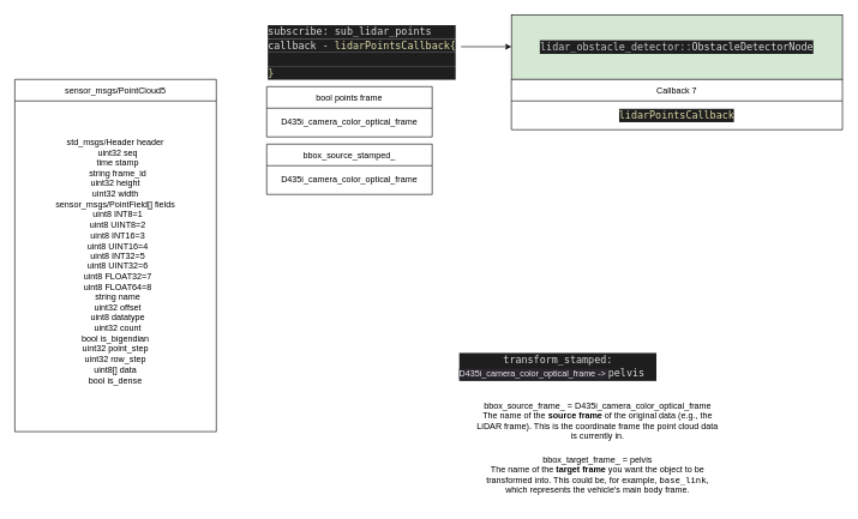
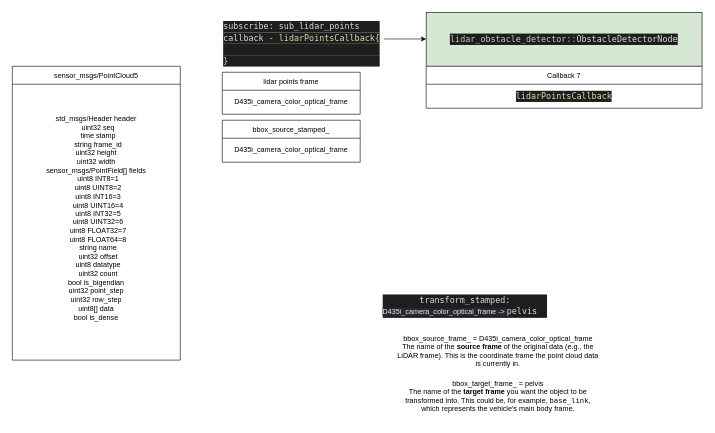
  <mxCell id="0" />
  <mxCell id="1" parent="0" />
  <mxCell id="2" value="&lt;div style=&quot;color: rgb(218, 218, 218); background-color: rgb(30, 30, 30); font-family: &amp;quot;Droid Sans Mono&amp;quot;, &amp;quot;monospace&amp;quot;, monospace; font-size: 14px; line-height: 19px;&quot;&gt;&lt;span style=&quot;color: #c8c8c8;&quot;&gt;lidar_obstacle_detector&lt;/span&gt;&lt;span style=&quot;color: #b4b4b4;&quot;&gt;::&lt;/span&gt;ObstacleDetectorNode&lt;/div&gt;" style="rounded=0;whiteSpace=wrap;html=1;fillColor=#d5e8d4;" vertex="1" parent="1"><mxGeometry x="710" y="20" width="460" height="90" as="geometry" /></mxCell>
  <mxCell id="3" value="" style="endArrow=classic;html=1;" edge="1" parent="1"><mxGeometry width="50" height="50" relative="1" as="geometry"><mxPoint x="640" y="64.5" as="sourcePoint" /><mxPoint x="710" y="64.5" as="targetPoint" /></mxGeometry></mxCell>
  <mxCell id="4" value="&lt;br&gt;&lt;div style=&quot;color: rgb(218, 218, 218); background-color: rgb(30, 30, 30); font-family: &amp;quot;Droid Sans Mono&amp;quot;, &amp;quot;monospace&amp;quot;, monospace; font-size: 14px; line-height: 19px;&quot;&gt;subscribe: sub_lidar_points&lt;/div&gt;&lt;div style=&quot;color: rgb(218, 218, 218); background-color: rgb(30, 30, 30); font-family: &amp;quot;Droid Sans Mono&amp;quot;, &amp;quot;monospace&amp;quot;, monospace; font-size: 14px; line-height: 19px;&quot;&gt;callback -&amp;nbsp;&lt;span style=&quot;color: rgb(220, 220, 170);&quot;&gt;lidarPointsCallback{&lt;/span&gt;&lt;/div&gt;&lt;div style=&quot;color: rgb(218, 218, 218); background-color: rgb(30, 30, 30); font-family: &amp;quot;Droid Sans Mono&amp;quot;, &amp;quot;monospace&amp;quot;, monospace; font-size: 14px; line-height: 19px;&quot;&gt;&lt;span style=&quot;color: rgb(220, 220, 170);&quot;&gt;&lt;br&gt;&lt;/span&gt;&lt;/div&gt;&lt;div style=&quot;color: rgb(218, 218, 218); background-color: rgb(30, 30, 30); font-family: &amp;quot;Droid Sans Mono&amp;quot;, &amp;quot;monospace&amp;quot;, monospace; font-size: 14px; line-height: 19px;&quot;&gt;&lt;span style=&quot;color: rgb(220, 220, 170);&quot;&gt;}&lt;/span&gt;&lt;/div&gt;" style="text;html=1;strokeColor=none;fillColor=none;align=left;verticalAlign=middle;whiteSpace=wrap;rounded=0;" vertex="1" parent="1"><mxGeometry x="370" y="20" width="270" height="90" as="geometry" /></mxCell>
- <mxCell id="5" value="bool points frame" style="shape=table;startSize=30;container=1;collapsible=0;childLayout=tableLayout;" vertex="1" parent="1"><mxGeometry x="370" y="120" width="230" height="70" as="geometry" /></mxCell>
+ <mxCell id="5" value="lidar points frame" style="shape=table;startSize=30;container=1;collapsible=0;childLayout=tableLayout;" vertex="1" parent="1"><mxGeometry x="370" y="120" width="230" height="70" as="geometry" /></mxCell>
  <mxCell id="6" value="" style="shape=tableRow;horizontal=0;startSize=0;swimlaneHead=0;swimlaneBody=0;top=0;left=0;bottom=0;right=0;collapsible=0;dropTarget=0;fillColor=none;points=[[0,0.5],[1,0.5]];portConstraint=eastwest;" vertex="1" parent="5"><mxGeometry y="30" width="230" height="40" as="geometry" /></mxCell>
  <mxCell id="7" value="D435i_camera_color_optical_frame" style="shape=partialRectangle;html=1;whiteSpace=wrap;connectable=0;overflow=hidden;fillColor=none;top=0;left=0;bottom=0;right=0;pointerEvents=1;" vertex="1" parent="6"><mxGeometry width="230" height="40" as="geometry"><mxRectangle width="230" height="40" as="alternateBounds" /></mxGeometry></mxCell>
  <mxCell id="8" value="bbox_source_stamped_" style="shape=table;startSize=30;container=1;collapsible=0;childLayout=tableLayout;" vertex="1" parent="1"><mxGeometry x="370" y="200" width="230" height="70" as="geometry" /></mxCell>
  <mxCell id="9" value="" style="shape=tableRow;horizontal=0;startSize=0;swimlaneHead=0;swimlaneBody=0;top=0;left=0;bottom=0;right=0;collapsible=0;dropTarget=0;fillColor=none;points=[[0,0.5],[1,0.5]];portConstraint=eastwest;" vertex="1" parent="8"><mxGeometry y="30" width="230" height="40" as="geometry" /></mxCell>
  <mxCell id="10" value="D435i_camera_color_optical_frame" style="shape=partialRectangle;html=1;whiteSpace=wrap;connectable=0;overflow=hidden;fillColor=none;top=0;left=0;bottom=0;right=0;pointerEvents=1;" vertex="1" parent="9"><mxGeometry width="230" height="40" as="geometry"><mxRectangle width="230" height="40" as="alternateBounds" /></mxGeometry></mxCell>
  <mxCell id="11" value="sensor_msgs/PointCloud5" style="shape=table;startSize=30;container=1;collapsible=0;childLayout=tableLayout;" vertex="1" parent="1"><mxGeometry x="20" y="110" width="280" height="490" as="geometry" /></mxCell>
  <mxCell id="12" value="" style="shape=tableRow;horizontal=0;startSize=0;swimlaneHead=0;swimlaneBody=0;top=0;left=0;bottom=0;right=0;collapsible=0;dropTarget=0;fillColor=none;points=[[0,0.5],[1,0.5]];portConstraint=eastwest;" vertex="1" parent="11"><mxGeometry y="30" width="280" height="460" as="geometry" /></mxCell>
  <mxCell id="13" value="&lt;div&gt;std_msgs/Header header&lt;/div&gt;&lt;div&gt;&amp;nbsp; uint32 seq&lt;/div&gt;&lt;div&gt;&amp;nbsp; time stamp&lt;/div&gt;&lt;div&gt;&amp;nbsp; string frame_id&lt;/div&gt;&lt;div&gt;uint32 height&lt;/div&gt;&lt;div&gt;uint32 width&lt;/div&gt;&lt;div&gt;sensor_msgs/PointField[] fields&lt;/div&gt;&lt;div&gt;&amp;nbsp; uint8 INT8=1&lt;/div&gt;&lt;div&gt;&amp;nbsp; uint8 UINT8=2&lt;/div&gt;&lt;div&gt;&amp;nbsp; uint8 INT16=3&lt;/div&gt;&lt;div&gt;&amp;nbsp; uint8 UINT16=4&lt;/div&gt;&lt;div&gt;&amp;nbsp; uint8 INT32=5&lt;/div&gt;&lt;div&gt;&amp;nbsp; uint8 UINT32=6&lt;/div&gt;&lt;div&gt;&amp;nbsp; uint8 FLOAT32=7&lt;/div&gt;&lt;div&gt;&amp;nbsp; uint8 FLOAT64=8&lt;/div&gt;&lt;div&gt;&amp;nbsp; string name&lt;/div&gt;&lt;div&gt;&amp;nbsp; uint32 offset&lt;/div&gt;&lt;div&gt;&amp;nbsp; uint8 datatype&lt;/div&gt;&lt;div&gt;&amp;nbsp; uint32 count&lt;/div&gt;&lt;div&gt;bool is_bigendian&lt;/div&gt;&lt;div&gt;uint32 point_step&lt;/div&gt;&lt;div&gt;uint32 row_step&lt;/div&gt;&lt;div&gt;uint8[] data&lt;/div&gt;&lt;div&gt;bool is_dense&lt;/div&gt;&lt;div&gt;&lt;br&gt;&lt;/div&gt;" style="shape=partialRectangle;html=1;whiteSpace=wrap;connectable=0;overflow=hidden;fillColor=none;top=0;left=0;bottom=0;right=0;pointerEvents=1;" vertex="1" parent="12"><mxGeometry width="280" height="460" as="geometry"><mxRectangle width="280" height="460" as="alternateBounds" /></mxGeometry></mxCell>
  <mxCell id="14" value="Callback 7" style="shape=table;startSize=30;container=1;collapsible=0;childLayout=tableLayout;" vertex="1" parent="1"><mxGeometry x="710" y="110" width="460" height="70" as="geometry" /></mxCell>
  <mxCell id="15" value="" style="shape=tableRow;horizontal=0;startSize=0;swimlaneHead=0;swimlaneBody=0;top=0;left=0;bottom=0;right=0;collapsible=0;dropTarget=0;fillColor=none;points=[[0,0.5],[1,0.5]];portConstraint=eastwest;" vertex="1" parent="14"><mxGeometry y="30" width="460" height="40" as="geometry" /></mxCell>
  <mxCell id="16" value="&lt;div style=&quot;color: rgb(218, 218, 218); background-color: rgb(30, 30, 30); font-family: &amp;quot;Droid Sans Mono&amp;quot;, &amp;quot;monospace&amp;quot;, monospace; font-size: 14px; line-height: 19px;&quot;&gt;&lt;span style=&quot;color: #dcdcaa;&quot;&gt;lidarPointsCallback&lt;/span&gt;&lt;/div&gt;" style="shape=partialRectangle;html=1;whiteSpace=wrap;connectable=0;overflow=hidden;fillColor=none;top=0;left=0;bottom=0;right=0;pointerEvents=1;" vertex="1" parent="15"><mxGeometry width="460" height="40" as="geometry"><mxRectangle width="460" height="40" as="alternateBounds" /></mxGeometry></mxCell>
  <mxCell id="17" value="bbox_source_frame_ = D435i_camera_color_optical_frame&lt;br&gt;The name of the &lt;strong&gt;source frame&lt;/strong&gt; of the original data (e.g., the LiDAR frame). This is the coordinate frame the point cloud data is currently in." style="text;html=1;strokeColor=none;fillColor=none;align=center;verticalAlign=middle;whiteSpace=wrap;rounded=0;" vertex="1" parent="1"><mxGeometry x="660" y="540" width="340" height="90" as="geometry" /></mxCell>
  <mxCell id="18" value="bbox_target_frame_ = pelvis&lt;br&gt;The name of the &lt;strong&gt;target frame&lt;/strong&gt; you want the object to be transformed into. This could be, for example, &lt;code&gt;base_link&lt;/code&gt;, which represents the vehicle's main body frame." style="text;html=1;strokeColor=none;fillColor=none;align=center;verticalAlign=middle;whiteSpace=wrap;rounded=0;" vertex="1" parent="1"><mxGeometry x="660" y="620" width="340" height="80" as="geometry" /></mxCell>
  <mxCell id="19" value="&lt;div style=&quot;color: rgb(218, 218, 218); background-color: rgb(30, 30, 30); font-family: &amp;quot;Droid Sans Mono&amp;quot;, &amp;quot;monospace&amp;quot;, monospace; font-size: 14px; line-height: 19px;&quot;&gt;transform_stamped: &lt;br&gt;&lt;span style=&quot;color: rgb(240, 240, 240); font-family: Helvetica; font-size: 12px; background-color: rgb(42, 37, 47);&quot;&gt;D435i_camera_color_optical_frame -&amp;gt;&amp;nbsp;&lt;/span&gt;pelvis&amp;nbsp;&amp;nbsp;&lt;/div&gt;" style="text;html=1;strokeColor=none;fillColor=none;align=center;verticalAlign=middle;whiteSpace=wrap;rounded=0;" vertex="1" parent="1"><mxGeometry x="530" y="480" width="490" height="60" as="geometry" /></mxCell>
